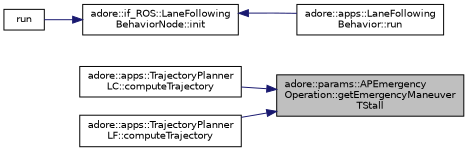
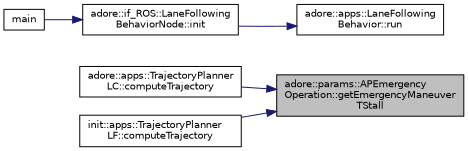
  digraph {
    rankdir=RL
    node [color=black fillcolor=white fontname=Helvetica fontsize=10 shape=record style=filled]
    edge [color=midnightblue dir=back fontname=Helvetica fontsize=10 labelfontname=Helvetica labelfontsize=10 style=solid]
    n1 [fillcolor=grey75 fontcolor=black height=0.2 label="adore::params::APEmergency\lOperation::getEmergencyManeuver\lTStall" width=0.4]
    n2 [height=0.2 label="adore::apps::TrajectoryPlanner\lLC::computeTrajectory" width=0.4]
-   n3 [height=0.2 label="adore::apps::TrajectoryPlanner\lLF::computeTrajectory" width=0.4]
+   n3 [height=0.2 label="init::apps::TrajectoryPlanner\lLF::computeTrajectory" width=0.4]
    n4 [height=0.2 label="adore::apps::LaneFollowing\lBehavior::run" width=0.4]
    n5 [height=0.2 label="adore::if_ROS::LaneFollowing\lBehaviorNode::init" width=0.4]
-   n6 [height=0.2 label=run width=0.4]
+   n6 [height=0.2 label=main width=0.4]
    n1 -> n2
    n1 -> n3
-   n5 -> n4
+   n4 -> n5
    n5 -> n6
  }
